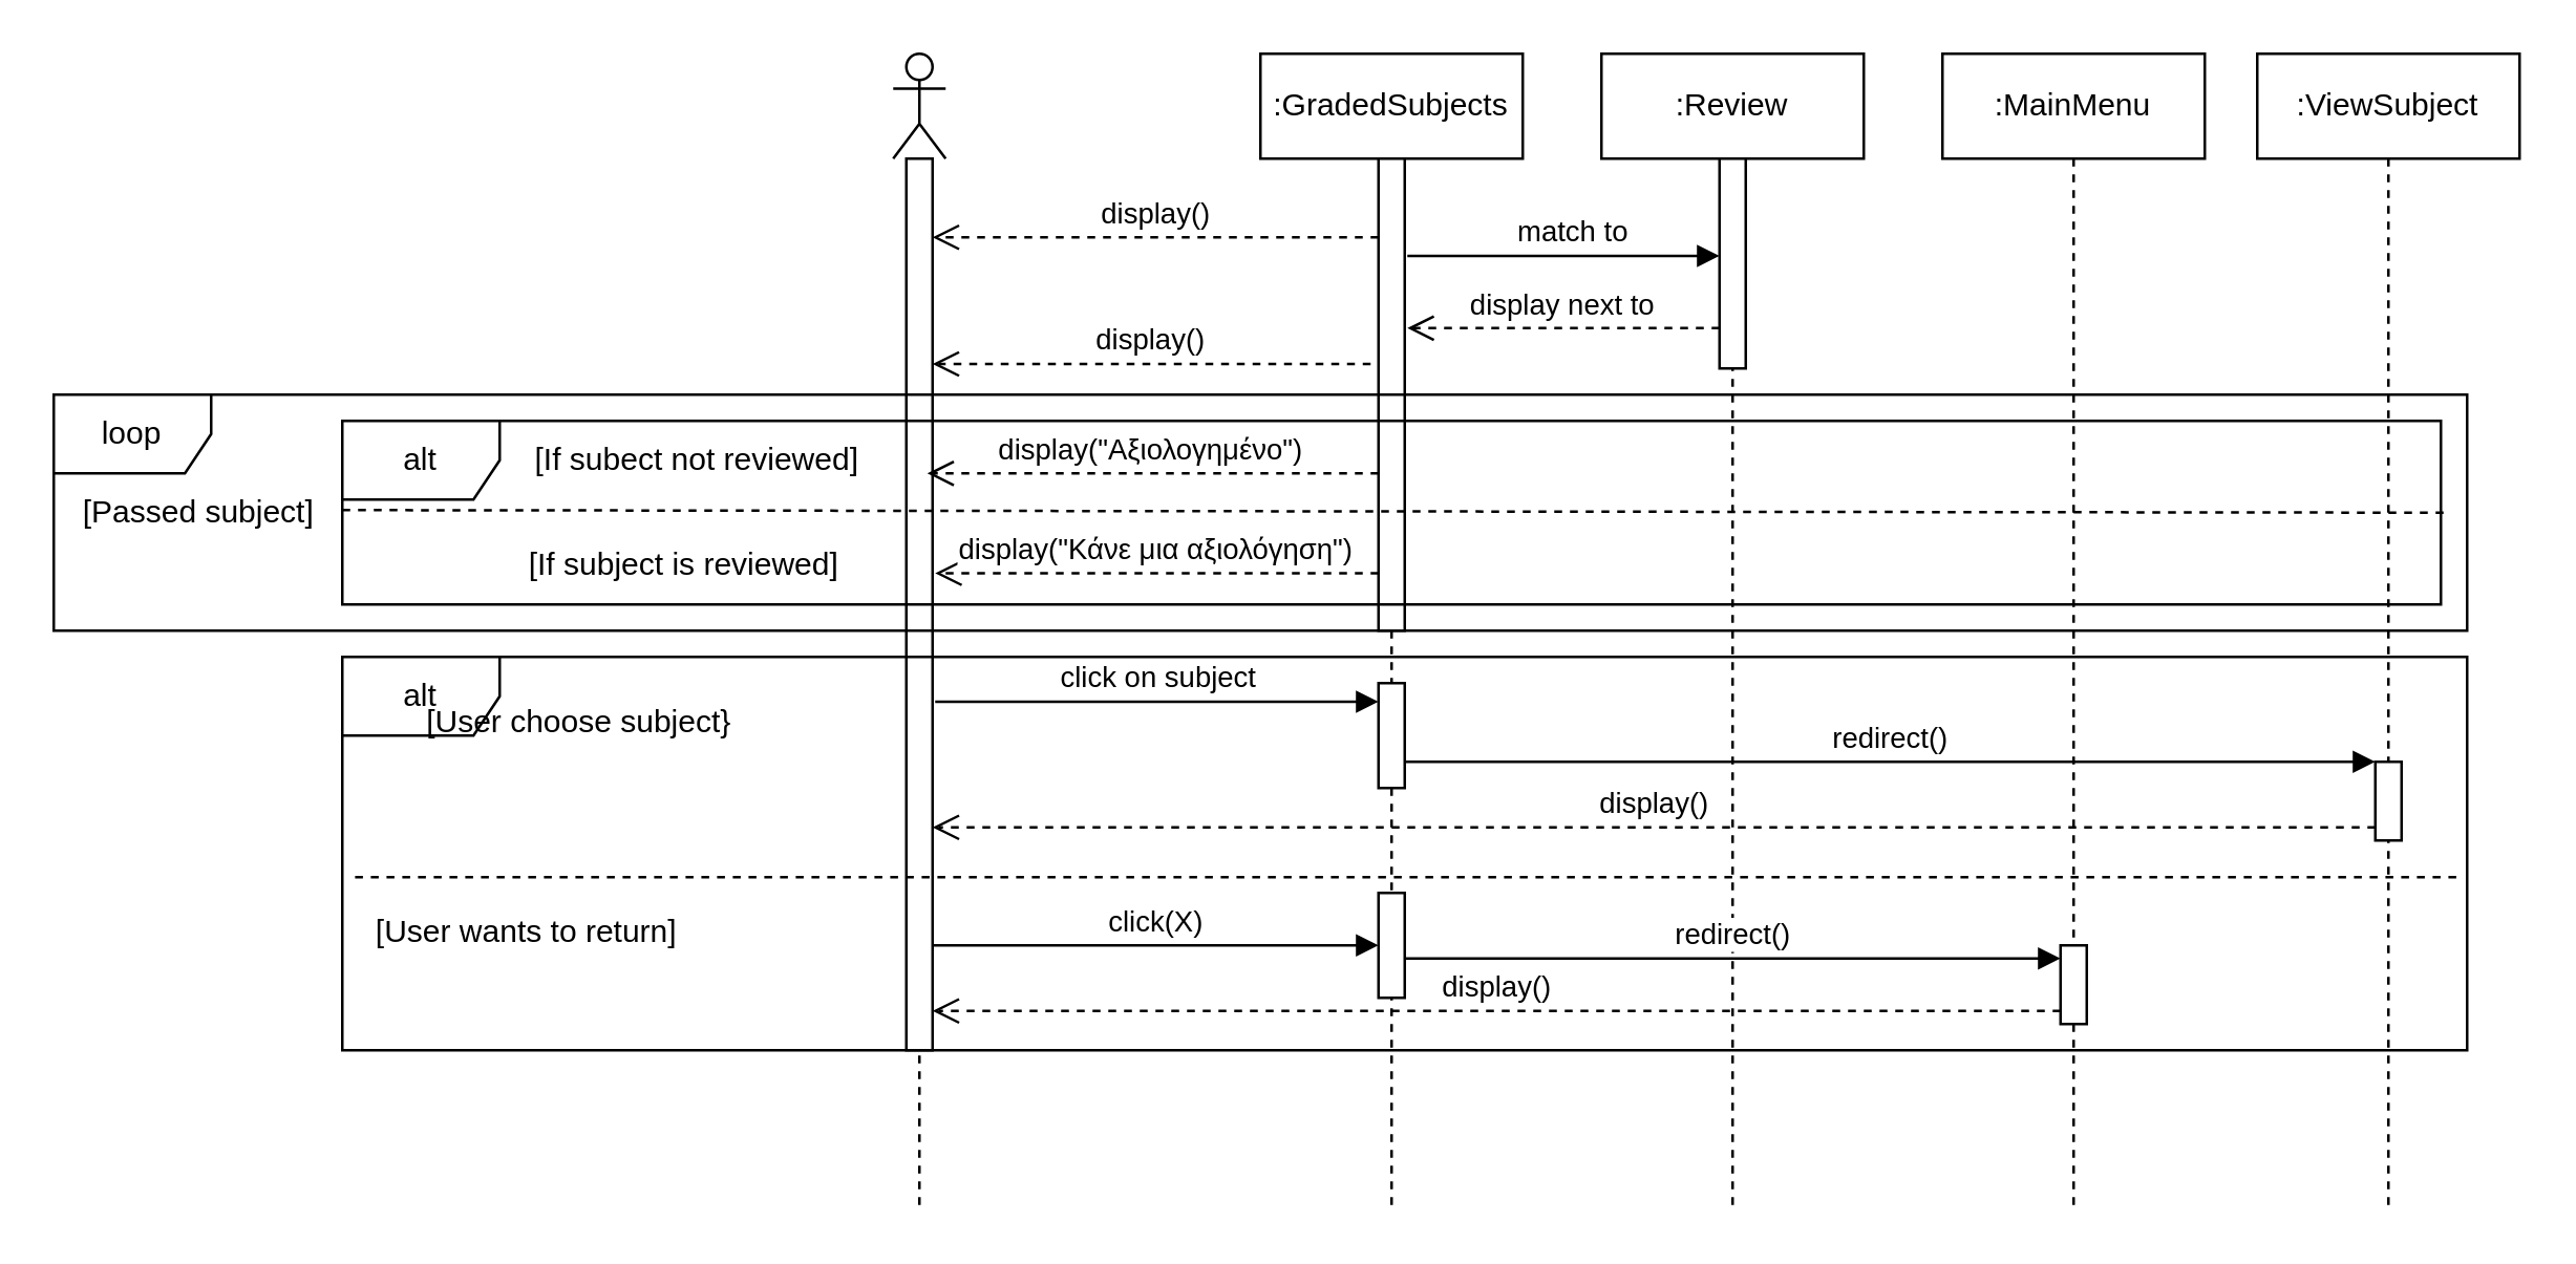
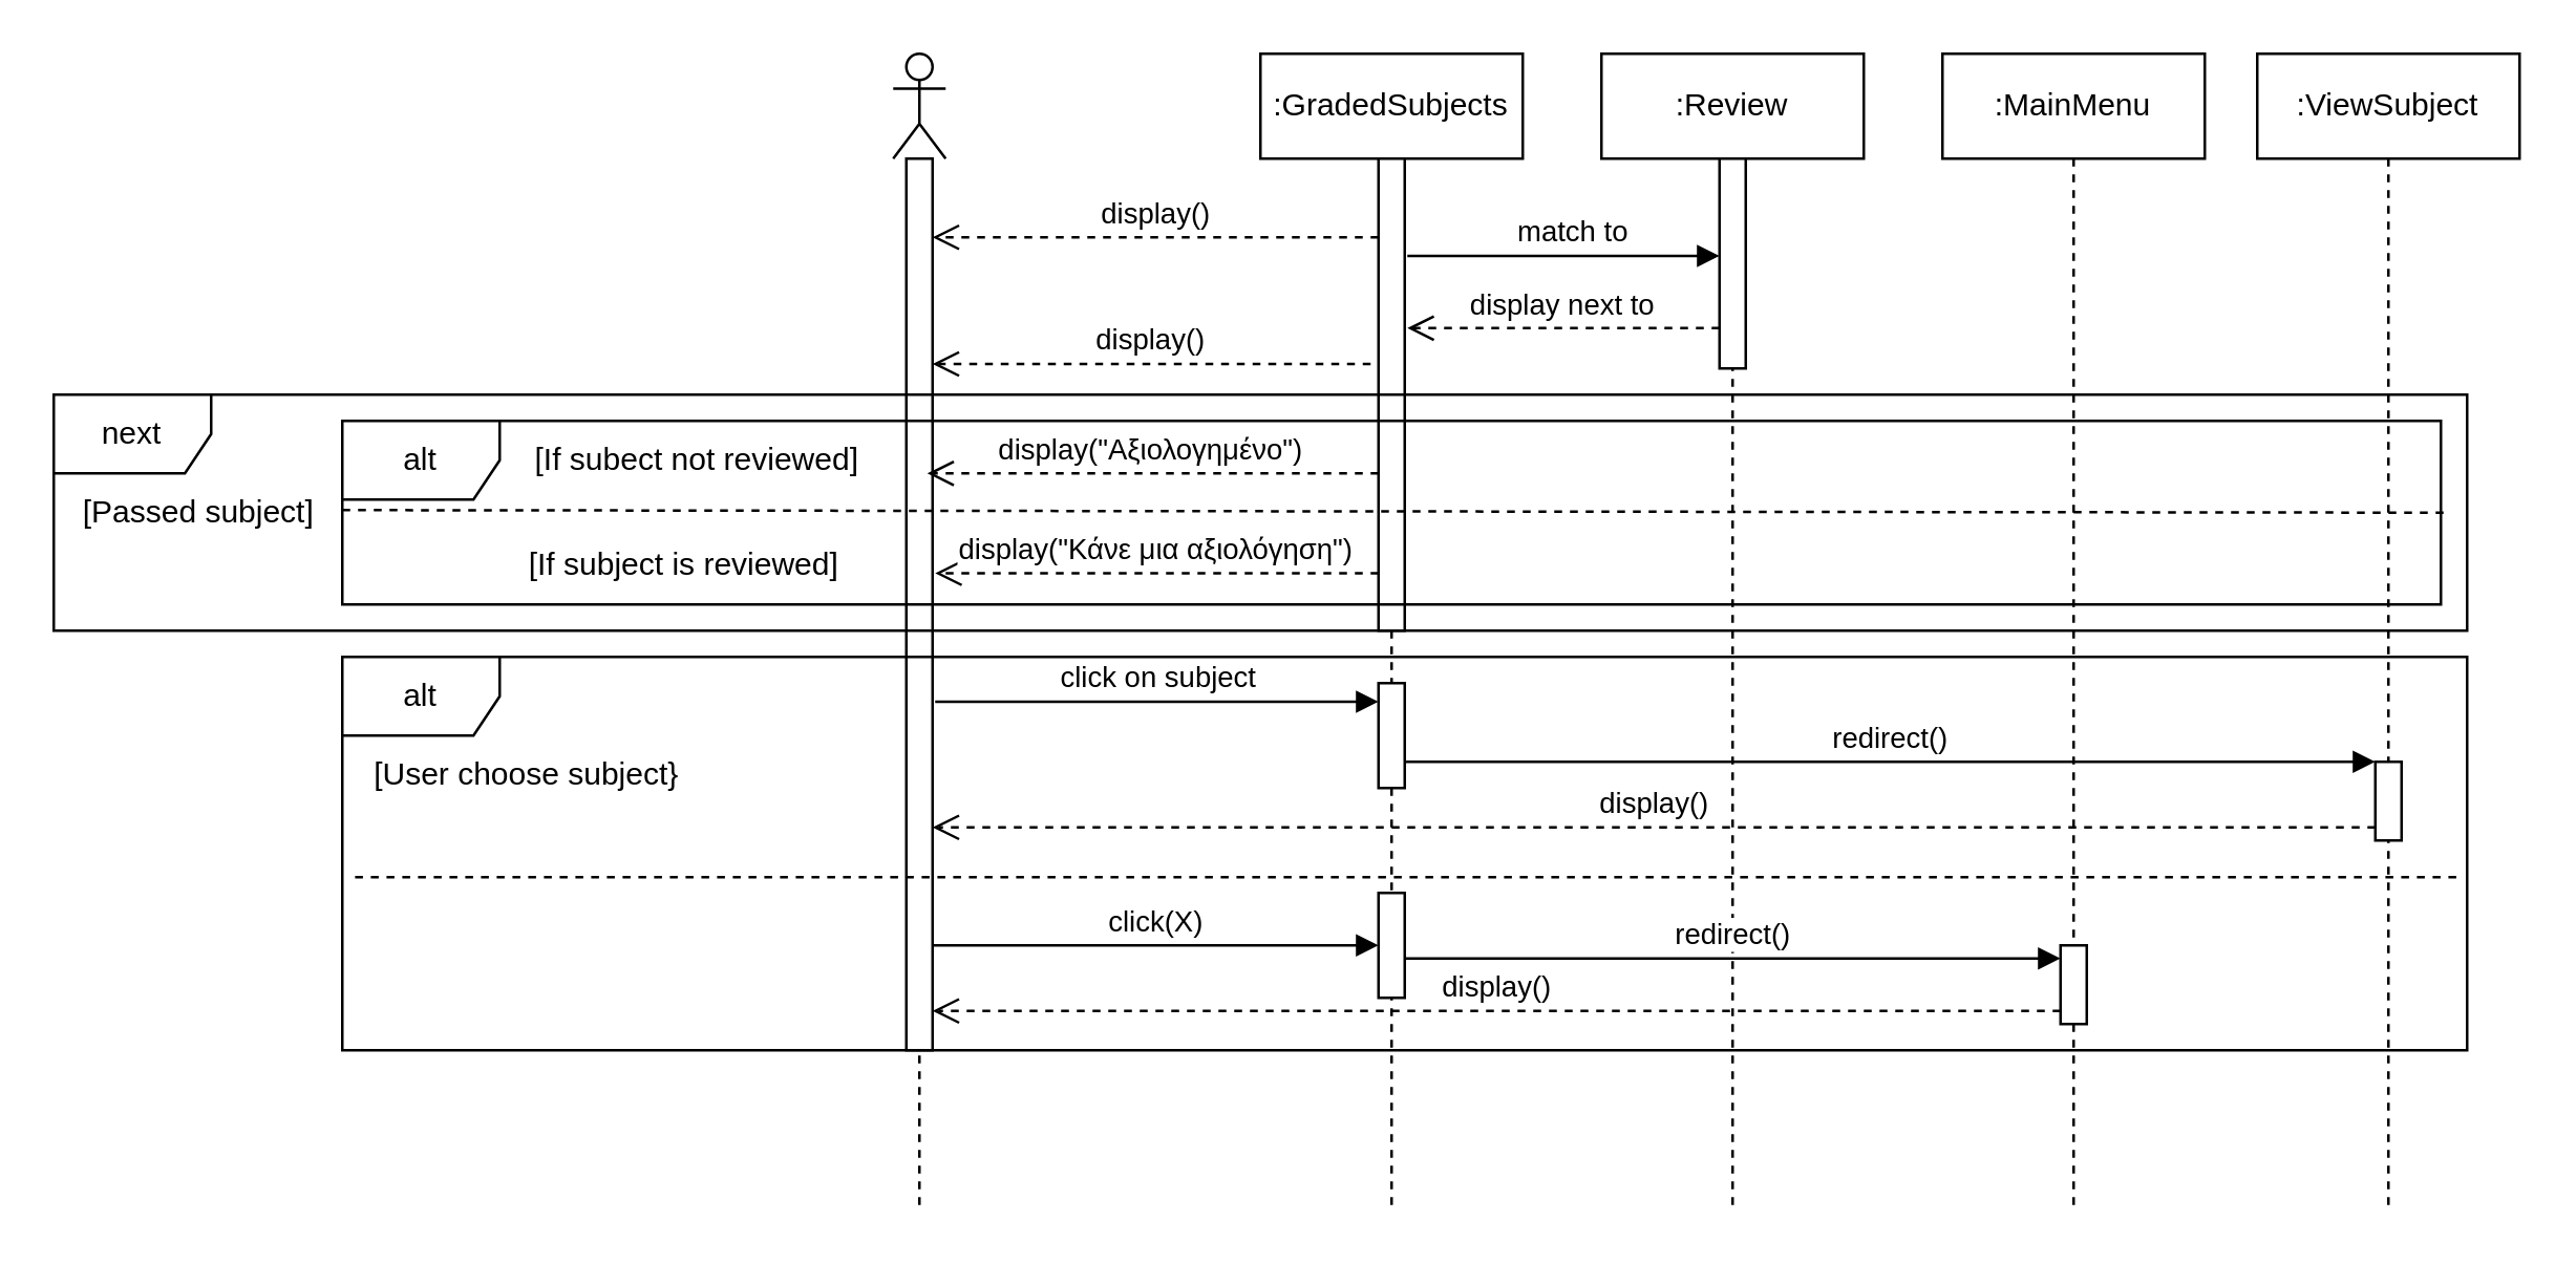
  <mxCell id="0" />
  <mxCell id="1" parent="0" />
  <mxCell id="2" value=":GradedSubjects" style="shape=umlLifeline;perimeter=lifelinePerimeter;whiteSpace=wrap;html=1;container=1;dropTarget=0;collapsible=0;recursiveResize=0;outlineConnect=0;portConstraint=eastwest;newEdgeStyle={&quot;curved&quot;:0,&quot;rounded&quot;:0};" parent="1" vertex="1"><mxGeometry x="480" y="20" width="100" height="440" as="geometry" /></mxCell>
  <mxCell id="3" value="" style="html=1;points=[[0,0,0,0,5],[0,1,0,0,-5],[1,0,0,0,5],[1,1,0,0,-5]];perimeter=orthogonalPerimeter;outlineConnect=0;targetShapes=umlLifeline;portConstraint=eastwest;newEdgeStyle={&quot;curved&quot;:0,&quot;rounded&quot;:0};" parent="2" vertex="1"><mxGeometry x="45" y="40" width="10" height="180" as="geometry" /></mxCell>
  <mxCell id="4" value="" style="shape=umlLifeline;perimeter=lifelinePerimeter;whiteSpace=wrap;html=1;container=1;dropTarget=0;collapsible=0;recursiveResize=0;outlineConnect=0;portConstraint=eastwest;newEdgeStyle={&quot;curved&quot;:0,&quot;rounded&quot;:0};participant=umlActor;" parent="1" vertex="1"><mxGeometry x="340" y="20" width="20" height="440" as="geometry" /></mxCell>
  <mxCell id="5" value="" style="html=1;points=[[0,0,0,0,5],[0,1,0,0,-5],[1,0,0,0,5],[1,1,0,0,-5]];perimeter=orthogonalPerimeter;outlineConnect=0;targetShapes=umlLifeline;portConstraint=eastwest;newEdgeStyle={&quot;curved&quot;:0,&quot;rounded&quot;:0};" parent="4" vertex="1"><mxGeometry x="5" y="40" width="10" height="340" as="geometry" /></mxCell>
  <mxCell id="6" value=":Review" style="shape=umlLifeline;perimeter=lifelinePerimeter;whiteSpace=wrap;html=1;container=1;dropTarget=0;collapsible=0;recursiveResize=0;outlineConnect=0;portConstraint=eastwest;newEdgeStyle={&quot;curved&quot;:0,&quot;rounded&quot;:0};" parent="1" vertex="1"><mxGeometry x="610" y="20" width="100" height="440" as="geometry" /></mxCell>
  <mxCell id="7" value="" style="html=1;points=[[0,0,0,0,5],[0,1,0,0,-5],[1,0,0,0,5],[1,1,0,0,-5]];perimeter=orthogonalPerimeter;outlineConnect=0;targetShapes=umlLifeline;portConstraint=eastwest;newEdgeStyle={&quot;curved&quot;:0,&quot;rounded&quot;:0};" parent="6" vertex="1"><mxGeometry x="45" y="40" width="10" height="80" as="geometry" /></mxCell>
  <mxCell id="8" value=":MainMenu" style="shape=umlLifeline;perimeter=lifelinePerimeter;whiteSpace=wrap;html=1;container=1;dropTarget=0;collapsible=0;recursiveResize=0;outlineConnect=0;portConstraint=eastwest;newEdgeStyle={&quot;curved&quot;:0,&quot;rounded&quot;:0};" parent="1" vertex="1"><mxGeometry x="740" y="20" width="100" height="440" as="geometry" /></mxCell>
  <mxCell id="9" value="display()" style="html=1;verticalAlign=bottom;endArrow=open;dashed=1;endSize=8;curved=0;rounded=0;" parent="1" source="3" edge="1"><mxGeometry relative="1" as="geometry"><mxPoint x="495" y="90" as="sourcePoint" /><mxPoint x="355" y="90" as="targetPoint" /></mxGeometry></mxCell>
  <mxCell id="10" value="" style="html=1;verticalAlign=bottom;endArrow=block;curved=0;rounded=0;exitX=1.1;exitY=0.206;exitDx=0;exitDy=0;exitPerimeter=0;" parent="1" source="3" target="7" edge="1"><mxGeometry width="80" relative="1" as="geometry"><mxPoint x="505" y="100" as="sourcePoint" /><mxPoint x="655" y="100" as="targetPoint" /></mxGeometry></mxCell>
  <mxCell id="11" value="match to" style="edgeLabel;html=1;align=center;verticalAlign=middle;resizable=0;points=[];" parent="10" vertex="1" connectable="0"><mxGeometry x="-0.147" y="1" relative="1" as="geometry"><mxPoint x="11" y="-9" as="offset" /></mxGeometry></mxCell>
  <mxCell id="12" value="display next to" style="html=1;verticalAlign=bottom;endArrow=open;dashed=1;endSize=8;curved=0;rounded=0;entryX=1.1;entryY=0.359;entryDx=0;entryDy=0;entryPerimeter=0;" parent="1" source="7" target="3" edge="1"><mxGeometry relative="1" as="geometry"><mxPoint x="630" y="130" as="sourcePoint" /><mxPoint x="530" y="130" as="targetPoint" /></mxGeometry></mxCell>
  <mxCell id="13" value="display()" style="html=1;verticalAlign=bottom;endArrow=open;dashed=1;endSize=8;curved=0;rounded=0;exitX=-0.3;exitY=0.435;exitDx=0;exitDy=0;exitPerimeter=0;" parent="1" source="3" target="5" edge="1"><mxGeometry relative="1" as="geometry"><mxPoint x="531" y="140" as="sourcePoint" /><mxPoint x="360" y="140" as="targetPoint" /></mxGeometry></mxCell>
  <mxCell id="14" value="alt" style="shape=umlFrame;whiteSpace=wrap;html=1;pointerEvents=0;" parent="1" vertex="1"><mxGeometry x="130" y="250" width="810" height="150" as="geometry" /></mxCell>
- <mxCell id="15" value="[User wants to return]" style="text;html=1;align=center;verticalAlign=middle;resizable=0;points=[];autosize=1;strokeColor=none;fillColor=none;" parent="1" vertex="1"><mxGeometry x="130" y="340" width="140" height="30" as="geometry" /></mxCell>
  <mxCell id="16" value="" style="html=1;points=[[0,0,0,0,5],[0,1,0,0,-5],[1,0,0,0,5],[1,1,0,0,-5]];perimeter=orthogonalPerimeter;outlineConnect=0;targetShapes=umlLifeline;portConstraint=eastwest;newEdgeStyle={&quot;curved&quot;:0,&quot;rounded&quot;:0};" parent="1" vertex="1"><mxGeometry x="785" y="360" width="10" height="30" as="geometry" /></mxCell>
  <mxCell id="17" value="click(X)" style="html=1;verticalAlign=bottom;endArrow=block;curved=0;rounded=0;" parent="1" target="28" edge="1"><mxGeometry width="80" relative="1" as="geometry"><mxPoint x="355" y="360" as="sourcePoint" /><mxPoint x="495" y="360" as="targetPoint" /></mxGeometry></mxCell>
  <mxCell id="18" value="redirect()" style="html=1;verticalAlign=bottom;endArrow=block;curved=0;rounded=0;entryX=0;entryY=0;entryDx=0;entryDy=5;entryPerimeter=0;" parent="1" source="28" target="16" edge="1"><mxGeometry width="80" relative="1" as="geometry"><mxPoint x="505" y="365" as="sourcePoint" /><mxPoint x="560" y="690" as="targetPoint" /></mxGeometry></mxCell>
  <mxCell id="19" value="display()" style="html=1;verticalAlign=bottom;endArrow=open;dashed=1;endSize=8;curved=0;rounded=0;exitX=0;exitY=1;exitDx=0;exitDy=-5;exitPerimeter=0;" parent="1" source="16" edge="1"><mxGeometry relative="1" as="geometry"><mxPoint x="570" y="390" as="sourcePoint" /><mxPoint x="355" y="385" as="targetPoint" /></mxGeometry></mxCell>
  <mxCell id="20" value="[If subject is reviewed]" style="text;html=1;align=center;verticalAlign=middle;resizable=0;points=[];autosize=1;strokeColor=none;fillColor=none;" parent="1" vertex="1"><mxGeometry x="190" y="200" width="140" height="30" as="geometry" /></mxCell>
  <mxCell id="21" value="[If subect not reviewed]" style="text;html=1;align=center;verticalAlign=middle;resizable=0;points=[];autosize=1;strokeColor=none;fillColor=none;" parent="1" vertex="1"><mxGeometry x="190" y="160" width="150" height="30" as="geometry" /></mxCell>
  <mxCell id="22" value="alt" style="shape=umlFrame;whiteSpace=wrap;html=1;pointerEvents=0;" parent="1" vertex="1"><mxGeometry x="130" y="160" width="800" height="70" as="geometry" /></mxCell>
  <mxCell id="23" value="[Passed subject]" style="text;html=1;align=center;verticalAlign=middle;resizable=0;points=[];autosize=1;strokeColor=none;fillColor=none;" parent="1" vertex="1"><mxGeometry x="20" y="180" width="110" height="30" as="geometry" /></mxCell>
  <mxCell id="24" value="" style="endArrow=none;dashed=1;html=1;rounded=0;exitX=0;exitY=0.486;exitDx=0;exitDy=0;exitPerimeter=0;entryX=1.003;entryY=0.5;entryDx=0;entryDy=0;entryPerimeter=0;" parent="1" source="22" target="22" edge="1"><mxGeometry width="50" height="50" relative="1" as="geometry"><mxPoint x="230" y="240" as="sourcePoint" /><mxPoint x="830" y="194" as="targetPoint" /></mxGeometry></mxCell>
  <mxCell id="25" value="display(&quot;Κάνε μια αξιολόγηση&quot;)" style="html=1;verticalAlign=bottom;endArrow=open;dashed=1;endSize=8;curved=0;rounded=0;entryX=1.1;entryY=0.465;entryDx=0;entryDy=0;entryPerimeter=0;" parent="1" source="3" target="5" edge="1"><mxGeometry x="0.006" relative="1" as="geometry"><mxPoint x="490" y="180" as="sourcePoint" /><mxPoint x="400" y="174.5" as="targetPoint" /><mxPoint as="offset" /></mxGeometry></mxCell>
- <mxCell id="26" value="loop" style="shape=umlFrame;whiteSpace=wrap;html=1;pointerEvents=0;" parent="1" vertex="1"><mxGeometry x="20" y="150" width="920" height="90" as="geometry" /></mxCell>
+ <mxCell id="26" value="next" style="shape=umlFrame;whiteSpace=wrap;html=1;pointerEvents=0;" parent="1" vertex="1"><mxGeometry x="20" y="150" width="920" height="90" as="geometry" /></mxCell>
  <mxCell id="27" value="display(&quot;Αξιολογημένο&quot;)" style="html=1;verticalAlign=bottom;endArrow=open;dashed=1;endSize=8;curved=0;rounded=0;entryX=0.8;entryY=0.353;entryDx=0;entryDy=0;entryPerimeter=0;" parent="1" source="3" target="5" edge="1"><mxGeometry x="0.006" relative="1" as="geometry"><mxPoint x="514.5" y="214.5" as="sourcePoint" /><mxPoint x="360" y="180" as="targetPoint" /><mxPoint as="offset" /></mxGeometry></mxCell>
  <mxCell id="28" value="" style="html=1;points=[[0,0,0,0,5],[0,1,0,0,-5],[1,0,0,0,5],[1,1,0,0,-5]];perimeter=orthogonalPerimeter;outlineConnect=0;targetShapes=umlLifeline;portConstraint=eastwest;newEdgeStyle={&quot;curved&quot;:0,&quot;rounded&quot;:0};" parent="1" vertex="1"><mxGeometry x="525" y="340" width="10" height="40" as="geometry" /></mxCell>
  <mxCell id="29" value="" style="endArrow=none;dashed=1;html=1;rounded=0;entryX=0.997;entryY=0.56;entryDx=0;entryDy=0;entryPerimeter=0;exitX=0.006;exitY=0.56;exitDx=0;exitDy=0;exitPerimeter=0;" parent="1" source="14" target="14" edge="1"><mxGeometry width="50" height="50" relative="1" as="geometry"><mxPoint x="460" y="370" as="sourcePoint" /><mxPoint x="510" y="320" as="targetPoint" /></mxGeometry></mxCell>
- <mxCell id="30" value="[User choose subject}" style="text;html=1;align=center;verticalAlign=middle;resizable=0;points=[];autosize=1;strokeColor=none;fillColor=none;" parent="1" vertex="1"><mxGeometry x="150" y="260" width="140" height="30" as="geometry" /></mxCell>
+ <mxCell id="30" value="[User choose subject}" style="text;html=1;align=center;verticalAlign=middle;resizable=0;points=[];autosize=1;strokeColor=none;fillColor=none;" parent="1" vertex="1"><mxGeometry x="130" y="280" width="140" height="30" as="geometry" /></mxCell>
  <mxCell id="31" value=":ViewSubject" style="shape=umlLifeline;perimeter=lifelinePerimeter;whiteSpace=wrap;html=1;container=1;dropTarget=0;collapsible=0;recursiveResize=0;outlineConnect=0;portConstraint=eastwest;newEdgeStyle={&quot;curved&quot;:0,&quot;rounded&quot;:0};" parent="1" vertex="1"><mxGeometry x="860" y="20" width="100" height="440" as="geometry" /></mxCell>
  <mxCell id="32" value="" style="html=1;points=[[0,0,0,0,5],[0,1,0,0,-5],[1,0,0,0,5],[1,1,0,0,-5]];perimeter=orthogonalPerimeter;outlineConnect=0;targetShapes=umlLifeline;portConstraint=eastwest;newEdgeStyle={&quot;curved&quot;:0,&quot;rounded&quot;:0};" parent="31" vertex="1"><mxGeometry x="45" y="270" width="10" height="30" as="geometry" /></mxCell>
  <mxCell id="33" value="" style="html=1;points=[[0,0,0,0,5],[0,1,0,0,-5],[1,0,0,0,5],[1,1,0,0,-5]];perimeter=orthogonalPerimeter;outlineConnect=0;targetShapes=umlLifeline;portConstraint=eastwest;newEdgeStyle={&quot;curved&quot;:0,&quot;rounded&quot;:0};" parent="1" vertex="1"><mxGeometry x="525" y="260" width="10" height="40" as="geometry" /></mxCell>
  <mxCell id="34" value="click on subject" style="html=1;verticalAlign=bottom;endArrow=block;curved=0;rounded=0;exitX=1.1;exitY=0.609;exitDx=0;exitDy=0;exitPerimeter=0;" parent="1" source="5" target="33" edge="1"><mxGeometry width="80" relative="1" as="geometry"><mxPoint x="410" y="270" as="sourcePoint" /><mxPoint x="490" y="270" as="targetPoint" /></mxGeometry></mxCell>
  <mxCell id="35" value="redirect()" style="html=1;verticalAlign=bottom;endArrow=block;curved=0;rounded=0;" parent="1" source="33" target="32" edge="1"><mxGeometry width="80" relative="1" as="geometry"><mxPoint x="544" y="280" as="sourcePoint" /><mxPoint x="624" y="280" as="targetPoint" /></mxGeometry></mxCell>
  <mxCell id="36" value="display()" style="html=1;verticalAlign=bottom;endArrow=open;dashed=1;endSize=8;curved=0;rounded=0;exitX=0;exitY=1;exitDx=0;exitDy=-5;exitPerimeter=0;" parent="1" source="32" target="5" edge="1"><mxGeometry relative="1" as="geometry"><mxPoint x="624" y="320" as="sourcePoint" /><mxPoint x="544" y="320" as="targetPoint" /></mxGeometry></mxCell>
